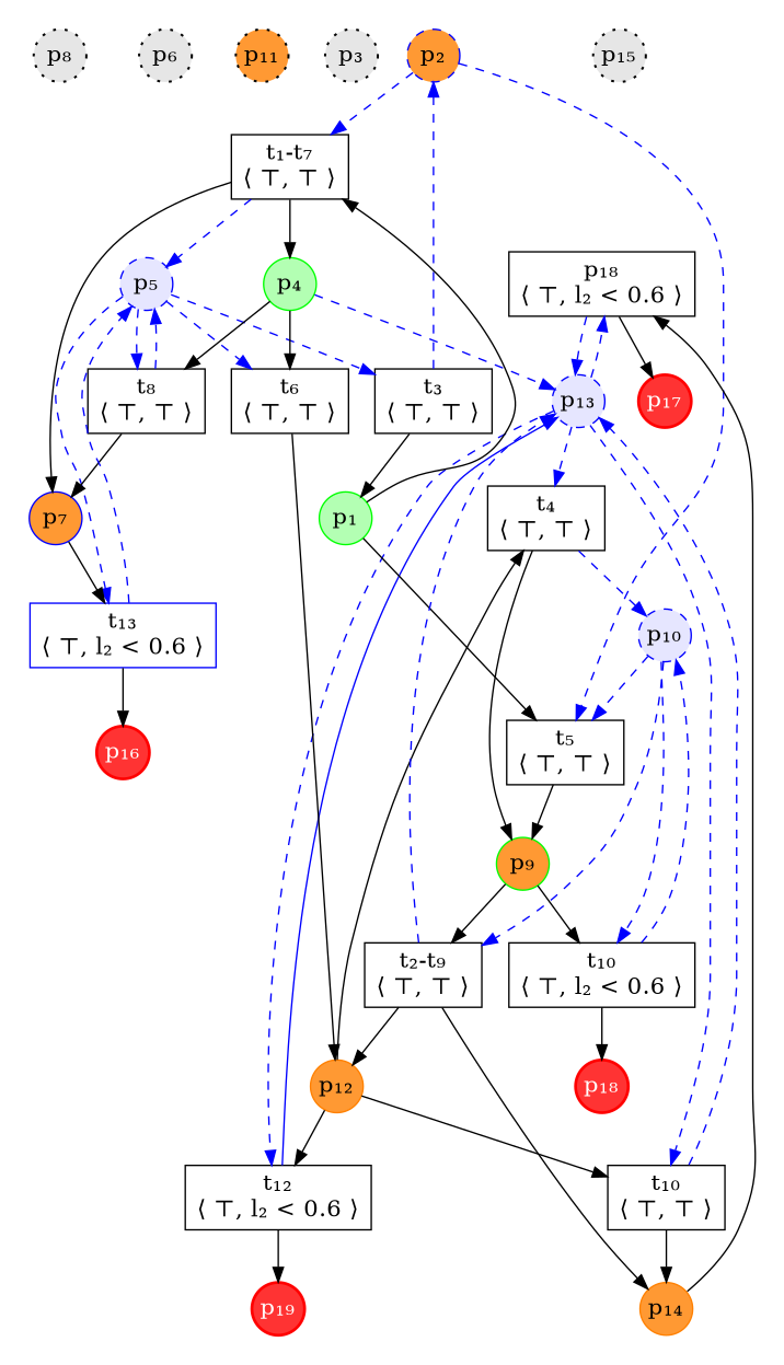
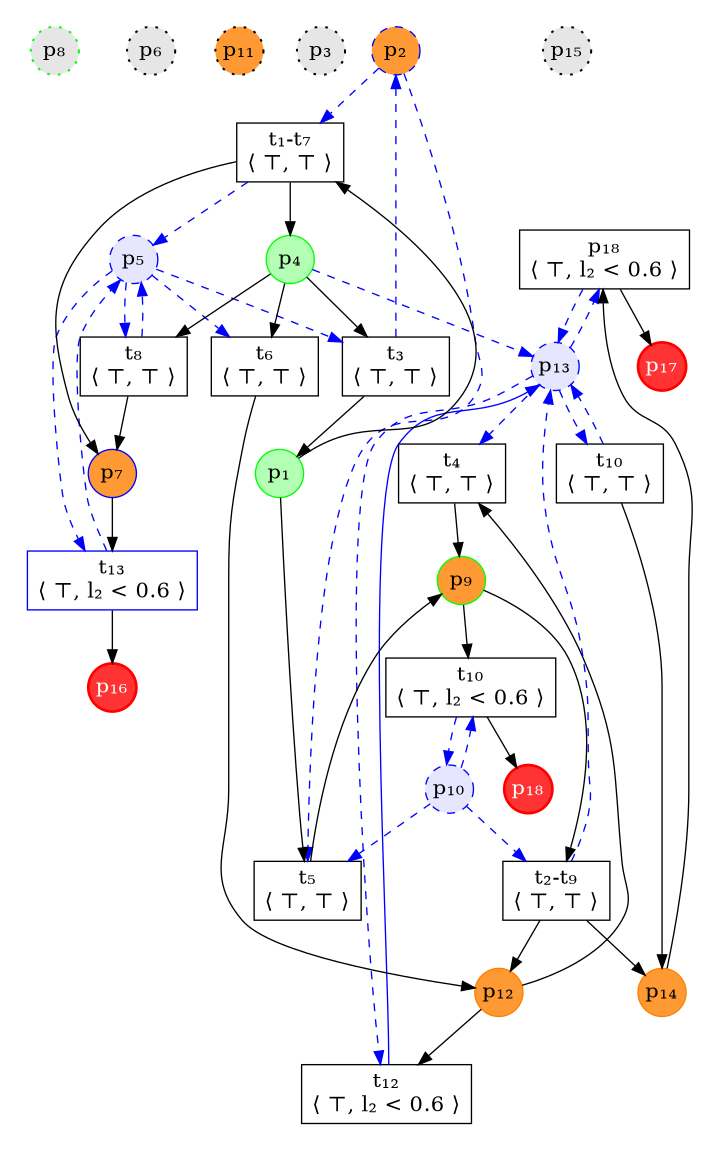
  digraph {
    splines=true
    node [fillcolor="#FFFFFF" fontcolor="#000000" fontsize=16 shape=circle style=filled fixedsize=shape]
    edge [arrowhead=normal style=solid]
    n1 [label="p₁₈\n⟨ ⊤, l₂ < 0.6 ⟩" shape=rectangle fixedsize=""]
    n2 [color="#0000ff" fillcolor="#e6e6ff" label="p₁₃" style="dashed, filled"]
    n3 [color="#ff0000" fillcolor="#ff3333" fontcolor="#ffffff" label="p₁₇" style="filled, bold"]
    n4 [label="t₁₂\n⟨ ⊤, l₂ < 0.6 ⟩" shape=rectangle fixedsize=""]
    n5 [label="t₁₀\n⟨ ⊤, ⊤ ⟩" shape=rectangle fixedsize=""]
    n6 [label="t₄\n⟨ ⊤, ⊤ ⟩" shape=rectangle fixedsize=""]
    n7 [color="#000000" fillcolor="#e6e6e6" label="p₁₅" penwidth=1.5 style="dotted,filled"]
    n8 [label="t₃\n⟨ ⊤, ⊤ ⟩" shape=rectangle fixedsize=""]
    n9 [color="#0000ff" fillcolor="#ff9933" label="p₂" style="dashed, filled"]
    n10 [color="#00ff00" fillcolor="#b3ffb3" label="p₁"]
    n11 [label="t₆\n⟨ ⊤, ⊤ ⟩" shape=rectangle fixedsize=""]
    n12 [color="#ff8000" fillcolor="#ff9933" label="p₁₂"]
-   n13 [color="#ff0000" fillcolor="#ff3333" fontcolor="#ffffff" label="p₁₉" style="filled, bold"]
    n14 [color="#0000ff" fillcolor="#e6e6ff" label="p₅" style="dashed, filled"]
    n15 [label="t₈\n⟨ ⊤, ⊤ ⟩" shape=rectangle fixedsize=""]
    n16 [color="#0000ff" label="t₁₃\n⟨ ⊤, l₂ < 0.6 ⟩" shape=rectangle fixedsize=""]
    n17 [label="t₁₀\n⟨ ⊤, l₂ < 0.6 ⟩" shape=rectangle fixedsize=""]
    n18 [color="#ff0000" fillcolor="#ff3333" fontcolor="#ffffff" label="p₁₈" style="filled, bold"]
    n19 [color="#0000ff" fillcolor="#e6e6ff" label="p₁₀" style="dashed, filled"]
    n20 [color="#ff0000" fillcolor="#ff3333" fontcolor="#ffffff" label="p₁₆" style="filled, bold"]
    n21 [label="t₁-t₇\n⟨ ⊤, ⊤ ⟩" shape=rectangle fixedsize=""]
    n22 [color="#0000ff" fillcolor="#ff9933" label="p₇"]
    n23 [color="#00ff00" fillcolor="#b3ffb3" label="p₄"]
    n24 [color="#ff8000" fillcolor="#ff9933" label="p₁₄"]
    n25 [label="t₂-t₉\n⟨ ⊤, ⊤ ⟩" shape=rectangle fixedsize=""]
    n26 [label="t₅\n⟨ ⊤, ⊤ ⟩" shape=rectangle fixedsize=""]
    n27 [color="#00ff00" fillcolor="#ff9933" label="p₉"]
    n28 [color="#000000" fillcolor="#e6e6e6" label="p₃" penwidth=1.5 style="dotted,filled"]
    n29 [color="#000000" fillcolor="#ff9933" label="p₁₁" penwidth=1.5 style="dotted,filled"]
    n30 [color="#000000" fillcolor="#e6e6e6" label="p₆" penwidth=1.5 style="dotted,filled"]
-   n31 [color="#000000" fillcolor="#e6e6e6" label="p₈" penwidth=1.5 style="dotted,filled"]
+   n31 [color="#00ff00" fillcolor="#e6e6e6" label="p₈" penwidth=1.5 style="dotted,filled"]
    subgraph cluster_1 {
      style=invis
      n1
      n2
      n3
      n4
      n5
      n6
      n7
      n8
      n9
      n10
      n11
      n12
-     n13
      n14
      n15
      n16
      n17
      n18
      n19
      n20
      n21
      n22
      n23
      n24
      n25
      n26
      n27
      n28
      n29
      n30
      n31
    }
    n1 -> n2 [color="#0000ff" style=dashed]
    n1 -> n3
    n2 -> n1 [color="#0000ff" style=dashed]
    n2 -> n4 [color="#0000ff" style=dashed]
    n2 -> n5 [color="#0000ff" style=dashed]
    n2 -> n6 [color="#0000ff" style=dashed]
    n4 -> n2 [color="#0000ff"]
-   n4 -> n13
    n5 -> n2 [color="#0000ff" style=dashed]
    n5 -> n24
-   n6 -> n19 [color="#0000ff" style=dashed]
    n6 -> n27
    n8 -> n9 [color="#0000ff" style=dashed]
    n8 -> n10
    n9 -> n21 [color="#0000ff" style=dashed]
    n9 -> n26 [color="#0000ff" style=dashed]
    n10 -> n21
    n10 -> n26
    n11 -> n12
    n12 -> n4
-   n12 -> n5
    n12 -> n6
    n14 -> n8 [color="#0000ff" style=dashed]
    n14 -> n11 [color="#0000ff" style=dashed]
    n14 -> n15 [color="#0000ff" style=dashed]
    n14 -> n16 [color="#0000ff" style=dashed]
    n15 -> n14 [color="#0000ff" style=dashed]
    n15 -> n22
    n16 -> n14 [color="#0000ff" style=dashed]
    n16 -> n20
    n17 -> n18
    n17 -> n19 [color="#0000ff" style=dashed]
    n19 -> n17 [color="#0000ff" style=dashed]
    n19 -> n25 [color="#0000ff" style=dashed]
    n19 -> n26 [color="#0000ff" style=dashed]
    n21 -> n14 [color="#0000ff" style=dashed]
    n21 -> n22
    n21 -> n23
    n22 -> n16
    n23 -> n2 [color="#0000ff" style=dashed]
+   n23 -> n8
    n23 -> n11
    n23 -> n15
    n24 -> n1
    n25 -> n2 [color="#0000ff" style=dashed]
    n25 -> n12
    n25 -> n24
    n26 -> n27
    n27 -> n17
    n27 -> n25
  }
